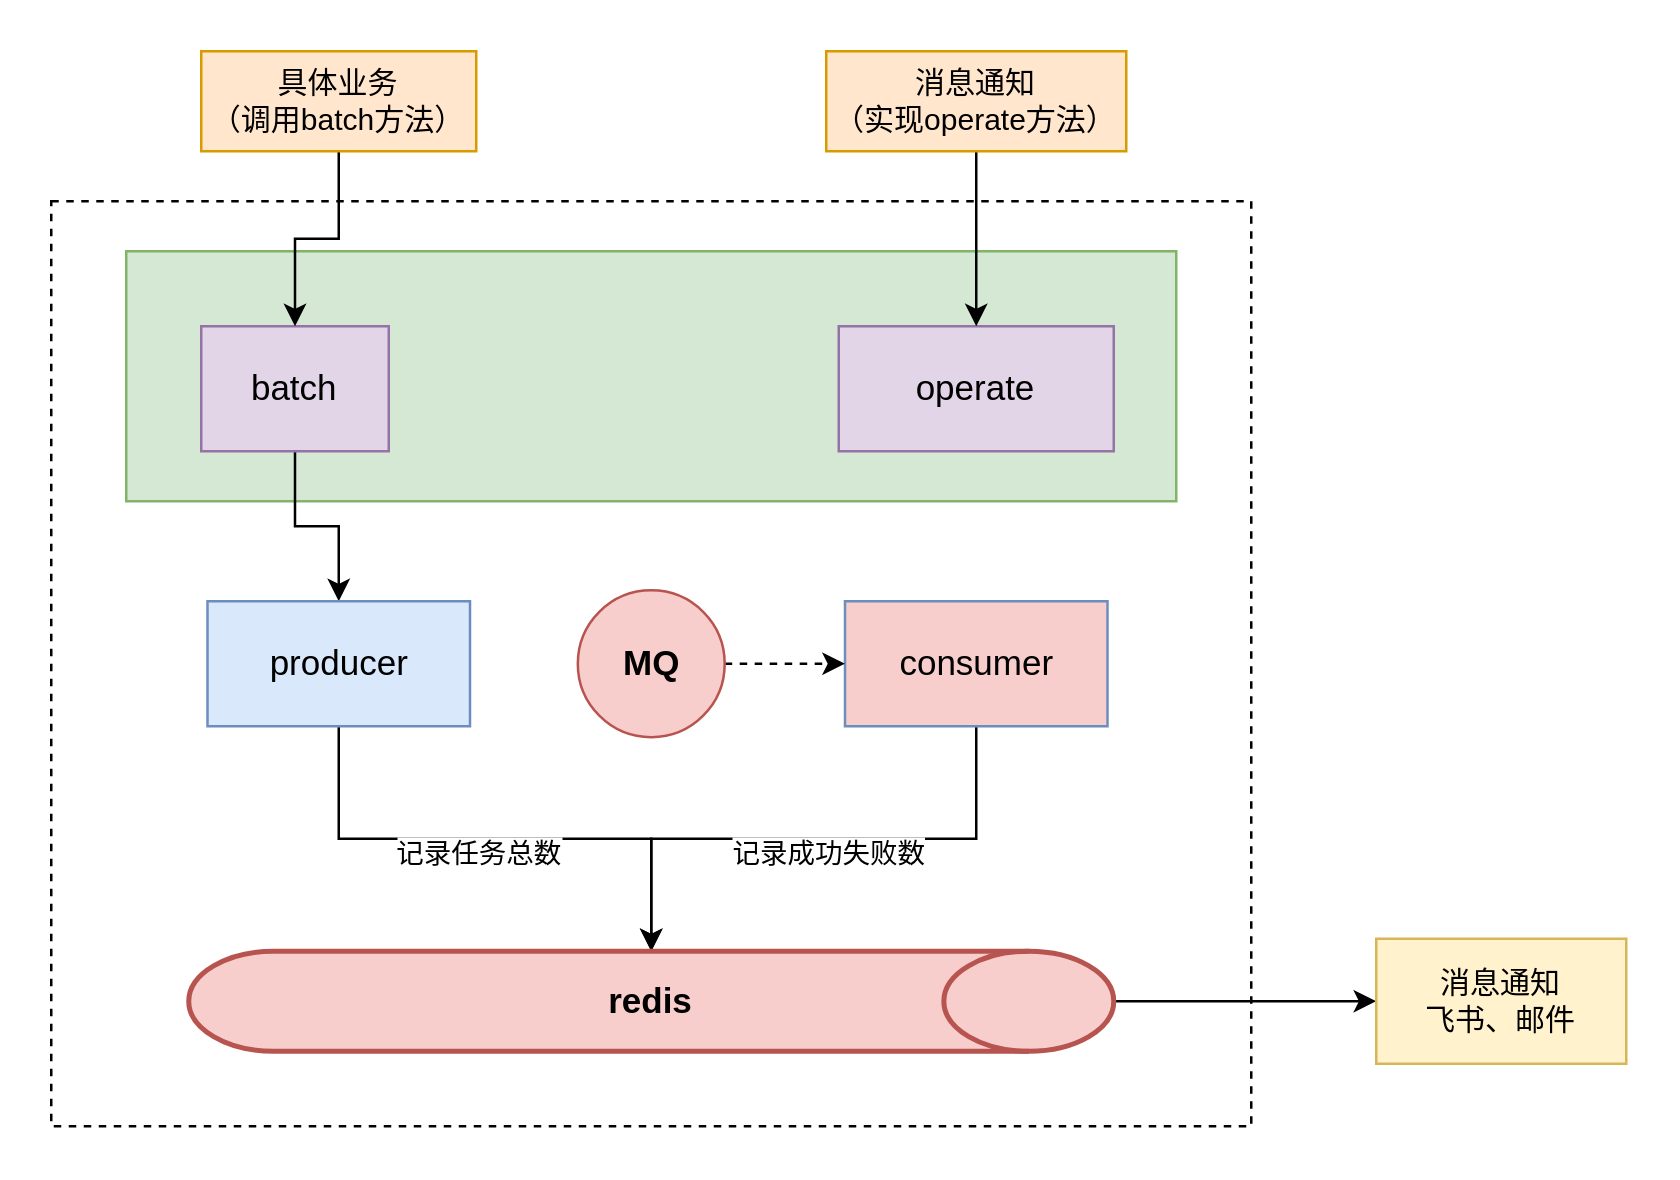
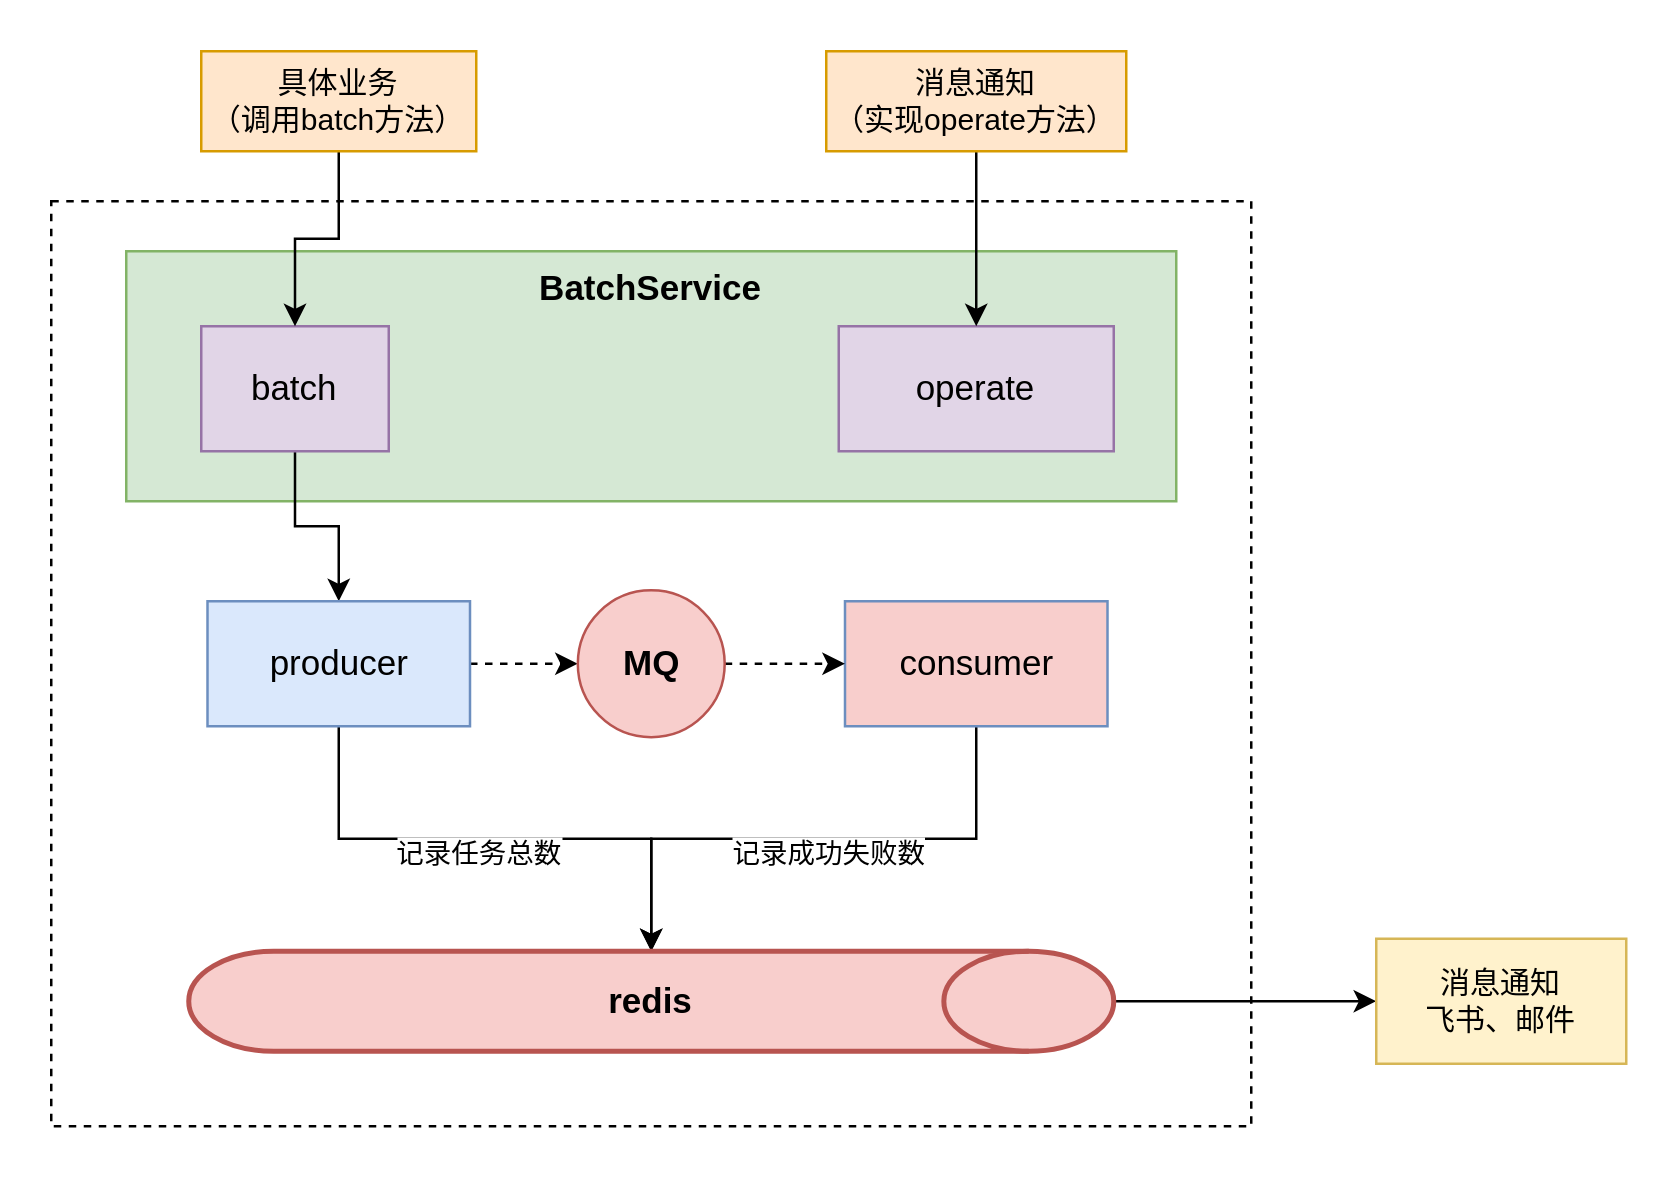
  <mxCell id="0" />
  <mxCell id="1" parent="0" />
  <mxCell id="2" value="" style="rounded=0;whiteSpace=wrap;html=1;dashed=1;" vertex="1" parent="1"><mxGeometry x="20" y="80" width="480" height="370" as="geometry" /></mxCell>
  <mxCell id="3" value="" style="rounded=0;whiteSpace=wrap;html=1;fillColor=#d5e8d4;strokeColor=#82b366;" vertex="1" parent="1"><mxGeometry x="50" y="100" width="420" height="100" as="geometry" /></mxCell>
  <mxCell id="4" style="edgeStyle=orthogonalEdgeStyle;rounded=0;orthogonalLoop=1;jettySize=auto;html=1;exitX=0.5;exitY=1;exitDx=0;exitDy=0;entryX=0.5;entryY=0;entryDx=0;entryDy=0;" edge="1" parent="1" source="5" target="10"><mxGeometry relative="1" as="geometry" /></mxCell>
  <mxCell id="5" value="&lt;font style=&quot;font-size: 14px;&quot;&gt;batch&lt;/font&gt;" style="rounded=0;whiteSpace=wrap;html=1;fillColor=#e1d5e7;strokeColor=#9673a6;" vertex="1" parent="1"><mxGeometry x="80" y="130" width="75" height="50" as="geometry" /></mxCell>
  <mxCell id="6" value="&lt;font style=&quot;font-size: 14px;&quot;&gt;operate&lt;/font&gt;" style="rounded=0;whiteSpace=wrap;html=1;fillColor=#e1d5e7;strokeColor=#9673a6;" vertex="1" parent="1"><mxGeometry x="335" y="130" width="110" height="50" as="geometry" /></mxCell>
  <mxCell id="7" style="edgeStyle=orthogonalEdgeStyle;rounded=0;orthogonalLoop=1;jettySize=auto;html=1;exitX=0.5;exitY=1;exitDx=0;exitDy=0;entryX=0.5;entryY=0;entryDx=0;entryDy=0;entryPerimeter=0;" edge="1" parent="1" source="10" target="17"><mxGeometry relative="1" as="geometry" /></mxCell>
  <mxCell id="8" value="记录任务总数" style="edgeLabel;html=1;align=center;verticalAlign=middle;resizable=0;points=[];" vertex="1" connectable="0" parent="7"><mxGeometry x="-0.201" y="-3" relative="1" as="geometry"><mxPoint x="14" y="2" as="offset" /></mxGeometry></mxCell>
+ <mxCell id="9" style="edgeStyle=orthogonalEdgeStyle;rounded=0;orthogonalLoop=1;jettySize=auto;html=1;exitX=1;exitY=0.5;exitDx=0;exitDy=0;dashed=1;" edge="1" parent="1" source="10" target="15"><mxGeometry relative="1" as="geometry" /></mxCell>
  <mxCell id="10" value="&lt;font style=&quot;font-size: 14px;&quot;&gt;producer&lt;/font&gt;" style="rounded=0;whiteSpace=wrap;html=1;fillColor=#dae8fc;strokeColor=#6c8ebf;" vertex="1" parent="1"><mxGeometry x="82.5" y="240" width="105" height="50" as="geometry" /></mxCell>
  <mxCell id="11" style="edgeStyle=orthogonalEdgeStyle;rounded=0;orthogonalLoop=1;jettySize=auto;html=1;exitX=0.5;exitY=1;exitDx=0;exitDy=0;entryX=0.5;entryY=0;entryDx=0;entryDy=0;entryPerimeter=0;" edge="1" parent="1" source="13" target="17"><mxGeometry relative="1" as="geometry" /></mxCell>
  <mxCell id="12" value="记录成功失败数" style="edgeLabel;html=1;align=center;verticalAlign=middle;resizable=0;points=[];" vertex="1" connectable="0" parent="11"><mxGeometry x="-0.017" y="1" relative="1" as="geometry"><mxPoint x="3" y="4" as="offset" /></mxGeometry></mxCell>
  <mxCell id="13" value="&lt;font style=&quot;font-size: 14px;&quot;&gt;consumer&lt;/font&gt;" style="rounded=0;whiteSpace=wrap;html=1;fillColor=#f8cecc;strokeColor=#6c8ebf;" vertex="1" parent="1"><mxGeometry x="337.5" y="240" width="105" height="50" as="geometry" /></mxCell>
  <mxCell id="14" style="edgeStyle=orthogonalEdgeStyle;rounded=0;orthogonalLoop=1;jettySize=auto;html=1;exitX=1;exitY=0.5;exitDx=0;exitDy=0;dashed=1;" edge="1" parent="1" source="15" target="13"><mxGeometry relative="1" as="geometry" /></mxCell>
  <mxCell id="15" value="&lt;b&gt;&lt;font style=&quot;font-size: 14px;&quot;&gt;MQ&lt;/font&gt;&lt;/b&gt;" style="ellipse;whiteSpace=wrap;html=1;aspect=fixed;fillColor=#f8cecc;strokeColor=#b85450;" vertex="1" parent="1"><mxGeometry x="230.63" y="235.63" width="58.75" height="58.75" as="geometry" /></mxCell>
  <mxCell id="16" style="edgeStyle=orthogonalEdgeStyle;rounded=0;orthogonalLoop=1;jettySize=auto;html=1;exitX=1;exitY=0.5;exitDx=0;exitDy=0;exitPerimeter=0;entryX=0;entryY=0.5;entryDx=0;entryDy=0;" edge="1" parent="1" source="17" target="23"><mxGeometry relative="1" as="geometry" /></mxCell>
  <mxCell id="17" value="&lt;b&gt;&lt;font style=&quot;font-size: 14px;&quot;&gt;redis&lt;/font&gt;&lt;/b&gt;" style="strokeWidth=2;html=1;shape=mxgraph.flowchart.direct_data;whiteSpace=wrap;fillColor=#f8cecc;strokeColor=#b85450;" vertex="1" parent="1"><mxGeometry x="75" y="380" width="370" height="40" as="geometry" /></mxCell>
+ <mxCell id="18" value="&lt;b&gt;&lt;font style=&quot;font-size: 14px;&quot;&gt;BatchService&lt;/font&gt;&lt;/b&gt;" style="text;html=1;strokeColor=none;fillColor=none;align=center;verticalAlign=middle;whiteSpace=wrap;rounded=0;" vertex="1" parent="1"><mxGeometry x="215" y="100" width="90" height="30" as="geometry" /></mxCell>
  <mxCell id="19" style="edgeStyle=orthogonalEdgeStyle;rounded=0;orthogonalLoop=1;jettySize=auto;html=1;exitX=0.5;exitY=1;exitDx=0;exitDy=0;" edge="1" parent="1" source="20" target="5"><mxGeometry relative="1" as="geometry" /></mxCell>
  <mxCell id="20" value="具体业务&lt;br&gt;（调用batch方法）" style="rounded=0;whiteSpace=wrap;html=1;fillColor=#ffe6cc;strokeColor=#d79b00;" vertex="1" parent="1"><mxGeometry x="80" y="20" width="110" height="40" as="geometry" /></mxCell>
  <mxCell id="21" style="edgeStyle=orthogonalEdgeStyle;rounded=0;orthogonalLoop=1;jettySize=auto;html=1;exitX=0.5;exitY=1;exitDx=0;exitDy=0;entryX=0.5;entryY=0;entryDx=0;entryDy=0;" edge="1" parent="1" source="22" target="6"><mxGeometry relative="1" as="geometry" /></mxCell>
  <mxCell id="22" value="消息通知&lt;br&gt;（实现operate方法）" style="rounded=0;whiteSpace=wrap;html=1;fillColor=#ffe6cc;strokeColor=#d79b00;" vertex="1" parent="1"><mxGeometry x="330" y="20" width="120" height="40" as="geometry" /></mxCell>
  <mxCell id="23" value="消息通知&lt;br&gt;飞书、邮件" style="rounded=0;whiteSpace=wrap;html=1;fillColor=#fff2cc;strokeColor=#d6b656;" vertex="1" parent="1"><mxGeometry x="550" y="375" width="100" height="50" as="geometry" /></mxCell>
